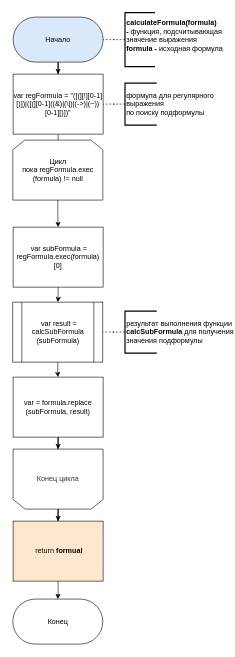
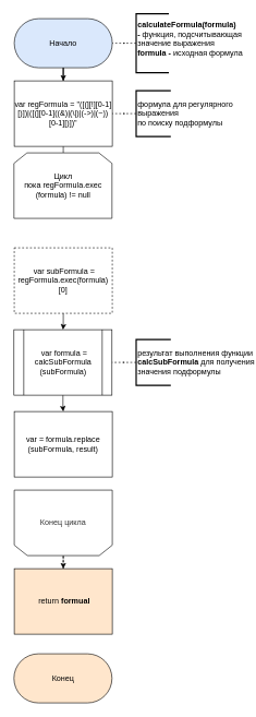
  <mxCell id="0" />
  <mxCell id="1" parent="0" />
  <mxCell id="2" value="" style="edgeStyle=orthogonalEdgeStyle;rounded=0;orthogonalLoop=1;jettySize=auto;html=1;" parent="1" source="3" target="8" edge="1"><mxGeometry relative="1" as="geometry" /></mxCell>
  <mxCell id="3" value="Начало&lt;br&gt;" style="whiteSpace=wrap;html=1;rounded=1;arcSize=50;align=center;verticalAlign=middle;container=1;recursiveResize=0;strokeWidth=1;autosize=1;spacing=4;treeFolding=1;fillColor=#dae8fc;" parent="1" vertex="1"><mxGeometry x="21" y="28" width="150" height="75" as="geometry" /></mxCell>
  <mxCell id="4" style="edgeStyle=orthogonalEdgeStyle;rounded=0;orthogonalLoop=1;jettySize=auto;html=1;exitX=0;exitY=0.5;exitDx=0;exitDy=0;exitPerimeter=0;entryX=1;entryY=0.5;entryDx=0;entryDy=0;strokeColor=none;" parent="1" source="6" target="3" edge="1"><mxGeometry relative="1" as="geometry" /></mxCell>
  <mxCell id="5" style="edgeStyle=orthogonalEdgeStyle;rounded=0;orthogonalLoop=1;jettySize=auto;html=1;endArrow=none;endFill=0;strokeWidth=1;dashed=1;" parent="1" source="6" target="3" edge="1"><mxGeometry relative="1" as="geometry" /></mxCell>
  <mxCell id="6" value="&lt;b&gt;calculateFormula&lt;/b&gt;&lt;b&gt;(formula&lt;/b&gt;&lt;b&gt;)&lt;/b&gt;&lt;b&gt;&lt;br&gt;&lt;/b&gt;&lt;div&gt;&lt;b&gt;- &lt;/b&gt;функция, подсчитывающая&lt;br&gt;&lt;/div&gt;&lt;div&gt;значение выражения&lt;/div&gt;&lt;b&gt;formula&amp;nbsp;&lt;/b&gt;&lt;b&gt;- &lt;/b&gt;&lt;span&gt;исходная формула&lt;/span&gt;&lt;b&gt;&lt;br&gt;&lt;/b&gt;&lt;div&gt;&lt;br&gt;&lt;/div&gt;" style="strokeWidth=2;html=1;shape=mxgraph.flowchart.annotation_1;align=left;pointerEvents=1" parent="1" vertex="1"><mxGeometry x="207.5" y="20.5" width="50" height="90" as="geometry" /></mxCell>
  <mxCell id="7" value="" style="edgeStyle=orthogonalEdgeStyle;rounded=0;orthogonalLoop=1;jettySize=auto;html=1;" parent="1" source="8" target="12" edge="1"><mxGeometry relative="1" as="geometry" /></mxCell>
  <mxCell id="8" value="var regFormula =&amp;nbsp;&lt;span&gt;&quot;([(][!][0-1][)])|([(][0-1]((&amp;amp;)|(\|)|(-&amp;gt;)|(~))[0-1][)])&quot;&lt;/span&gt;" style="rounded=0;whiteSpace=wrap;html=1;" parent="1" vertex="1"><mxGeometry x="21" y="123" width="150" height="100" as="geometry" /></mxCell>
  <mxCell id="9" value="" style="edgeStyle=orthogonalEdgeStyle;rounded=0;orthogonalLoop=1;jettySize=auto;html=1;dashed=1;endArrow=none;endFill=0;" parent="1" source="10" target="8" edge="1"><mxGeometry relative="1" as="geometry" /></mxCell>
  <mxCell id="10" value="формула для регулярного &lt;br&gt;выражения&lt;br&gt;по поиску подформулы&lt;br&gt;" style="strokeWidth=2;html=1;shape=mxgraph.flowchart.annotation_1;align=left;pointerEvents=1" parent="1" vertex="1"><mxGeometry x="207.5" y="138" width="53" height="70" as="geometry" /></mxCell>
- <mxCell id="11" value="" style="edgeStyle=orthogonalEdgeStyle;rounded=0;orthogonalLoop=1;jettySize=auto;html=1;" parent="1" source="12" target="14" edge="1"><mxGeometry relative="1" as="geometry" /></mxCell>
  <mxCell id="12" value="Цикл пока&amp;nbsp;regFormula.exec&lt;br&gt;(formula) != null" style="shape=loopLimit;whiteSpace=wrap;html=1;" parent="1" vertex="1"><mxGeometry x="20.5" y="233" width="150" height="100" as="geometry" /></mxCell>
  <mxCell id="13" value="" style="edgeStyle=orthogonalEdgeStyle;rounded=0;orthogonalLoop=1;jettySize=auto;html=1;" parent="1" source="14" target="16" edge="1"><mxGeometry relative="1" as="geometry" /></mxCell>
- <mxCell id="14" value="&amp;nbsp;var subFormula = regFormula.exec(formula)[0]" style="rounded=0;whiteSpace=wrap;html=1;" parent="1" vertex="1"><mxGeometry x="21" y="378" width="150" height="100" as="geometry" /></mxCell>
+ <mxCell id="14" value="&amp;nbsp;var subFormula = regFormula.exec(formula)[0]" style="rounded=0;whiteSpace=wrap;html=1;dashed=1;" parent="1" vertex="1"><mxGeometry x="21" y="378" width="150" height="100" as="geometry" /></mxCell>
  <mxCell id="15" value="" style="edgeStyle=orthogonalEdgeStyle;rounded=0;orthogonalLoop=1;jettySize=auto;html=1;endArrow=classic;endFill=1;" parent="1" source="16" target="20" edge="1"><mxGeometry relative="1" as="geometry" /></mxCell>
- <mxCell id="16" value="&amp;nbsp;var result = calcSubFormula&lt;br&gt;(subFormula)" style="shape=process;whiteSpace=wrap;html=1;backgroundOutline=1;" parent="1" vertex="1"><mxGeometry x="20.5" y="503" width="150" height="100" as="geometry" /></mxCell>
+ <mxCell id="16" value="&amp;nbsp;var formula = calcSubFormula&lt;br&gt;(subFormula)" style="shape=process;whiteSpace=wrap;html=1;backgroundOutline=1;" parent="1" vertex="1"><mxGeometry x="20.5" y="503" width="150" height="100" as="geometry" /></mxCell>
  <mxCell id="17" value="" style="edgeStyle=orthogonalEdgeStyle;rounded=0;orthogonalLoop=1;jettySize=auto;html=1;dashed=1;endArrow=none;endFill=0;" parent="1" source="18" target="16" edge="1"><mxGeometry relative="1" as="geometry" /></mxCell>
  <mxCell id="18" value="результат выполнения функции&amp;nbsp;&lt;b&gt;&lt;br&gt;calcSubFormula&lt;/b&gt;&amp;nbsp;для получения&lt;br&gt;значения подформулы&lt;br&gt;" style="strokeWidth=2;html=1;shape=mxgraph.flowchart.annotation_1;align=left;pointerEvents=1" parent="1" vertex="1"><mxGeometry x="207.5" y="518" width="53" height="70" as="geometry" /></mxCell>
- <mxCell id="19" value="" style="edgeStyle=orthogonalEdgeStyle;rounded=0;orthogonalLoop=1;jettySize=auto;html=1;endArrow=classic;endFill=1;" parent="1" source="20" target="22" edge="1"><mxGeometry relative="1" as="geometry" /></mxCell>
  <mxCell id="20" value="var = formula.replace&lt;br&gt;(subFormula, result)" style="rounded=0;whiteSpace=wrap;html=1;" parent="1" vertex="1"><mxGeometry x="21" y="628" width="150" height="100" as="geometry" /></mxCell>
- <mxCell id="21" style="edgeStyle=orthogonalEdgeStyle;rounded=0;orthogonalLoop=1;jettySize=auto;html=1;" edge="1" parent="1" source="22" target="24"><mxGeometry relative="1" as="geometry" /></mxCell>
+ <mxCell id="21" style="edgeStyle=orthogonalEdgeStyle;rounded=0;orthogonalLoop=1;jettySize=auto;html=1;dashed=1;" edge="1" parent="1" source="22" target="24"><mxGeometry relative="1" as="geometry" /></mxCell>
  <mxCell id="22" value="Конец цикла" style="shape=loopLimit;whiteSpace=wrap;html=1;rotation=0;textOpacity=80;direction=east;flipH=0;flipV=1;" parent="1" vertex="1"><mxGeometry x="21" y="748" width="150" height="100" as="geometry" /></mxCell>
- <mxCell id="23" value="" style="edgeStyle=orthogonalEdgeStyle;rounded=0;orthogonalLoop=1;jettySize=auto;html=1;endArrow=classic;endFill=1;" parent="1" source="24" target="25" edge="1"><mxGeometry relative="1" as="geometry" /></mxCell>
  <mxCell id="24" value="&amp;nbsp;return &lt;b&gt;formual&lt;/b&gt;" style="rounded=0;whiteSpace=wrap;html=1;fillColor=#ffe6cc;" parent="1" vertex="1"><mxGeometry x="21" y="868" width="150" height="100" as="geometry" /></mxCell>
- <mxCell id="25" value="Конец&lt;br&gt;" style="whiteSpace=wrap;html=1;rounded=1;arcSize=50;align=center;verticalAlign=middle;container=1;recursiveResize=0;strokeWidth=1;autosize=1;spacing=4;treeFolding=1;" parent="1" vertex="1"><mxGeometry x="20.5" y="998" width="150" height="75" as="geometry" /></mxCell>
+ <mxCell id="25" value="Конец&lt;br&gt;" style="whiteSpace=wrap;html=1;rounded=1;arcSize=50;align=center;verticalAlign=middle;container=1;recursiveResize=0;strokeWidth=1;autosize=1;spacing=4;treeFolding=1;fillColor=#ffe6cc;" parent="1" vertex="1"><mxGeometry x="20.5" y="998" width="150" height="75" as="geometry" /></mxCell>
